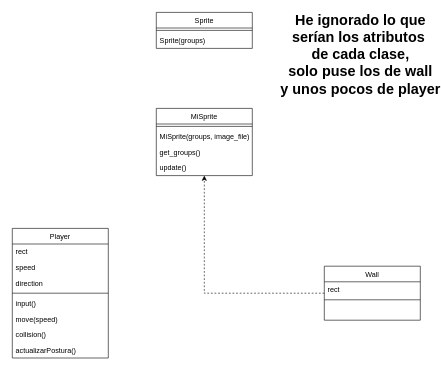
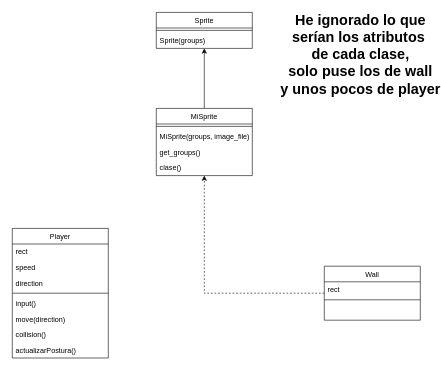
  <mxCell id="0" />
  <mxCell id="1" parent="0" />
+ <mxCell id="2" style="edgeStyle=orthogonalEdgeStyle;rounded=0;orthogonalLoop=1;jettySize=auto;html=1;strokeWidth=1;" edge="1" parent="1" source="3" target="8"><mxGeometry relative="1" as="geometry" /></mxCell>
  <mxCell id="3" value="MiSprite" style="swimlane;fontStyle=0;align=center;verticalAlign=top;childLayout=stackLayout;horizontal=1;startSize=26;horizontalStack=0;resizeParent=1;resizeLast=0;collapsible=1;marginBottom=0;rounded=0;shadow=0;strokeWidth=1;" parent="1" vertex="1"><mxGeometry x="260" y="180" width="160" height="112" as="geometry"><mxRectangle x="130" y="380" width="160" height="26" as="alternateBounds" /></mxGeometry></mxCell>
  <mxCell id="4" value="" style="line;html=1;strokeWidth=1;align=left;verticalAlign=middle;spacingTop=-1;spacingLeft=3;spacingRight=3;rotatable=0;labelPosition=right;points=[];portConstraint=eastwest;" parent="3" vertex="1"><mxGeometry y="26" width="160" height="8" as="geometry" /></mxCell>
  <mxCell id="5" value="MiSprite(groups, image_file)&#10;" style="text;align=left;verticalAlign=top;spacingLeft=4;spacingRight=4;overflow=hidden;rotatable=0;points=[[0,0.5],[1,0.5]];portConstraint=eastwest;fontStyle=0" parent="3" vertex="1"><mxGeometry y="34" width="160" height="26" as="geometry" /></mxCell>
  <mxCell id="6" value="get_groups()&#10;" style="text;align=left;verticalAlign=top;spacingLeft=4;spacingRight=4;overflow=hidden;rotatable=0;points=[[0,0.5],[1,0.5]];portConstraint=eastwest;fontStyle=0" vertex="1" parent="3"><mxGeometry y="60" width="160" height="26" as="geometry" /></mxCell>
- <mxCell id="7" value="update()&#10;" style="text;align=left;verticalAlign=top;spacingLeft=4;spacingRight=4;overflow=hidden;rotatable=0;points=[[0,0.5],[1,0.5]];portConstraint=eastwest;fontStyle=0" vertex="1" parent="3"><mxGeometry y="86" width="160" height="26" as="geometry" /></mxCell>
+ <mxCell id="7" value="clase()&#10;" style="text;align=left;verticalAlign=top;spacingLeft=4;spacingRight=4;overflow=hidden;rotatable=0;points=[[0,0.5],[1,0.5]];portConstraint=eastwest;fontStyle=0" vertex="1" parent="3"><mxGeometry y="86" width="160" height="26" as="geometry" /></mxCell>
  <mxCell id="8" value="Sprite" style="swimlane;fontStyle=0;align=center;verticalAlign=top;childLayout=stackLayout;horizontal=1;startSize=26;horizontalStack=0;resizeParent=1;resizeLast=0;collapsible=1;marginBottom=0;rounded=0;shadow=0;strokeWidth=1;" vertex="1" parent="1"><mxGeometry x="260" y="20" width="160" height="60" as="geometry"><mxRectangle x="130" y="380" width="160" height="26" as="alternateBounds" /></mxGeometry></mxCell>
  <mxCell id="9" value="" style="line;html=1;strokeWidth=1;align=left;verticalAlign=middle;spacingTop=-1;spacingLeft=3;spacingRight=3;rotatable=0;labelPosition=right;points=[];portConstraint=eastwest;" vertex="1" parent="8"><mxGeometry y="26" width="160" height="8" as="geometry" /></mxCell>
  <mxCell id="10" value="Sprite(groups)" style="text;align=left;verticalAlign=top;spacingLeft=4;spacingRight=4;overflow=hidden;rotatable=0;points=[[0,0.5],[1,0.5]];portConstraint=eastwest;fontStyle=0" vertex="1" parent="8"><mxGeometry y="34" width="160" height="26" as="geometry" /></mxCell>
  <mxCell id="11" value="Player" style="swimlane;fontStyle=0;align=center;verticalAlign=top;childLayout=stackLayout;horizontal=1;startSize=26;horizontalStack=0;resizeParent=1;resizeLast=0;collapsible=1;marginBottom=0;rounded=0;shadow=0;strokeWidth=1;" vertex="1" parent="1"><mxGeometry x="20" y="380" width="160" height="216" as="geometry"><mxRectangle x="130" y="380" width="160" height="26" as="alternateBounds" /></mxGeometry></mxCell>
  <mxCell id="12" value="rect" style="text;align=left;verticalAlign=top;spacingLeft=4;spacingRight=4;overflow=hidden;rotatable=0;points=[[0,0.5],[1,0.5]];portConstraint=eastwest;" vertex="1" parent="11"><mxGeometry y="26" width="160" height="26" as="geometry" /></mxCell>
  <mxCell id="13" value="speed" style="text;align=left;verticalAlign=top;spacingLeft=4;spacingRight=4;overflow=hidden;rotatable=0;points=[[0,0.5],[1,0.5]];portConstraint=eastwest;rounded=0;shadow=0;html=0;" vertex="1" parent="11"><mxGeometry y="52" width="160" height="26" as="geometry" /></mxCell>
  <mxCell id="14" value="direction" style="text;align=left;verticalAlign=top;spacingLeft=4;spacingRight=4;overflow=hidden;rotatable=0;points=[[0,0.5],[1,0.5]];portConstraint=eastwest;" vertex="1" parent="11"><mxGeometry y="78" width="160" height="26" as="geometry" /></mxCell>
  <mxCell id="15" value="" style="line;html=1;strokeWidth=1;align=left;verticalAlign=middle;spacingTop=-1;spacingLeft=3;spacingRight=3;rotatable=0;labelPosition=right;points=[];portConstraint=eastwest;" vertex="1" parent="11"><mxGeometry y="104" width="160" height="8" as="geometry" /></mxCell>
  <mxCell id="16" value="input()" style="text;align=left;verticalAlign=top;spacingLeft=4;spacingRight=4;overflow=hidden;rotatable=0;points=[[0,0.5],[1,0.5]];portConstraint=eastwest;fontStyle=0" vertex="1" parent="11"><mxGeometry y="112" width="160" height="26" as="geometry" /></mxCell>
- <mxCell id="17" value="move(speed)" style="text;align=left;verticalAlign=top;spacingLeft=4;spacingRight=4;overflow=hidden;rotatable=0;points=[[0,0.5],[1,0.5]];portConstraint=eastwest;fontStyle=0" vertex="1" parent="11"><mxGeometry y="138" width="160" height="26" as="geometry" /></mxCell>
+ <mxCell id="17" value="move(direction)" style="text;align=left;verticalAlign=top;spacingLeft=4;spacingRight=4;overflow=hidden;rotatable=0;points=[[0,0.5],[1,0.5]];portConstraint=eastwest;fontStyle=0" vertex="1" parent="11"><mxGeometry y="138" width="160" height="26" as="geometry" /></mxCell>
  <mxCell id="18" value="collision()" style="text;align=left;verticalAlign=top;spacingLeft=4;spacingRight=4;overflow=hidden;rotatable=0;points=[[0,0.5],[1,0.5]];portConstraint=eastwest;fontStyle=0" vertex="1" parent="11"><mxGeometry y="164" width="160" height="26" as="geometry" /></mxCell>
  <mxCell id="19" value="actualizarPostura()" style="text;align=left;verticalAlign=top;spacingLeft=4;spacingRight=4;overflow=hidden;rotatable=0;points=[[0,0.5],[1,0.5]];portConstraint=eastwest;fontStyle=0" vertex="1" parent="11"><mxGeometry y="190" width="160" height="26" as="geometry" /></mxCell>
  <mxCell id="20" style="edgeStyle=orthogonalEdgeStyle;rounded=0;orthogonalLoop=1;jettySize=auto;html=1;strokeWidth=1;dashed=1;" edge="1" parent="1" source="21" target="3"><mxGeometry relative="1" as="geometry" /></mxCell>
  <mxCell id="21" value="Wall" style="swimlane;fontStyle=0;align=center;verticalAlign=top;childLayout=stackLayout;horizontal=1;startSize=26;horizontalStack=0;resizeParent=1;resizeLast=0;collapsible=1;marginBottom=0;rounded=0;shadow=0;strokeWidth=1;" vertex="1" parent="1"><mxGeometry x="540" y="443" width="160" height="90" as="geometry"><mxRectangle x="130" y="380" width="160" height="26" as="alternateBounds" /></mxGeometry></mxCell>
  <mxCell id="22" value="rect" style="text;align=left;verticalAlign=top;spacingLeft=4;spacingRight=4;overflow=hidden;rotatable=0;points=[[0,0.5],[1,0.5]];portConstraint=eastwest;rounded=0;shadow=0;html=0;" vertex="1" parent="21"><mxGeometry y="26" width="160" height="26" as="geometry" /></mxCell>
  <mxCell id="23" value="" style="line;html=1;strokeWidth=1;align=left;verticalAlign=middle;spacingTop=-1;spacingLeft=3;spacingRight=3;rotatable=0;labelPosition=right;points=[];portConstraint=eastwest;" vertex="1" parent="21"><mxGeometry y="52" width="160" height="8" as="geometry" /></mxCell>
  <mxCell id="24" value="He ignorado lo que&lt;br&gt;serían los atributos&amp;nbsp;&lt;br&gt;de cada clase,&lt;br&gt;solo puse los de wall&lt;br&gt;y unos pocos de player" style="text;strokeColor=none;fillColor=none;html=1;fontSize=24;fontStyle=1;verticalAlign=middle;align=center;" vertex="1" parent="1"><mxGeometry x="550" y="70" width="100" height="40" as="geometry" /></mxCell>
